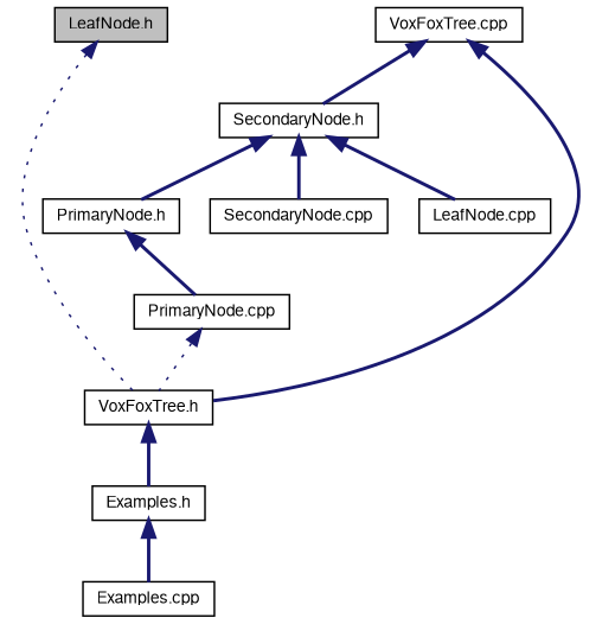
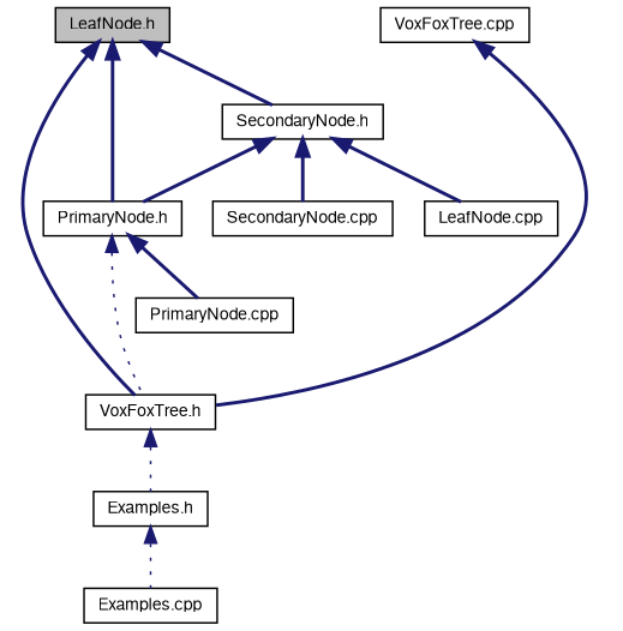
  digraph {
    node [color=black fillcolor=white fontname=FreeSans fontsize=10 shape=record style=filled]
    edge [color=midnightblue dir=back fontname=FreeSans fontsize=10 labelfontname=FreeSans labelfontsize=10 style=bold]
    n1 [fillcolor=grey75 fontcolor=black height=0.2 label="LeafNode.h" width=0.4]
    n2 [height=0.2 label="PrimaryNode.h" width=0.4]
    n3 [height=0.2 label="VoxFoxTree.h" width=0.4]
    n4 [height=0.2 label="SecondaryNode.h" width=0.4]
    n5 [height=0.2 label="LeafNode.cpp" width=0.4]
    n6 [height=0.2 label="PrimaryNode.cpp" width=0.4]
    n7 [height=0.2 label="Examples.h" width=0.4]
    n8 [height=0.2 label="SecondaryNode.cpp" width=0.4]
    n9 [height=0.2 label="VoxFoxTree.cpp" width=0.4]
    n10 [height=0.2 label="Examples.cpp" width=0.4]
-   n1 -> n3 [style=dotted]
-   n9 -> n4
-   n6 -> n3 [style=dotted]
+   n1 -> n2
+   n1 -> n3
+   n1 -> n4
+   n2 -> n3 [style=dotted]
    n2 -> n6
-   n3 -> n7
+   n3 -> n7 [style=dotted]
    n4 -> n2
    n4 -> n5
    n4 -> n8
-   n7 -> n10
+   n7 -> n10 [style=dotted]
    n9 -> n3
  }
